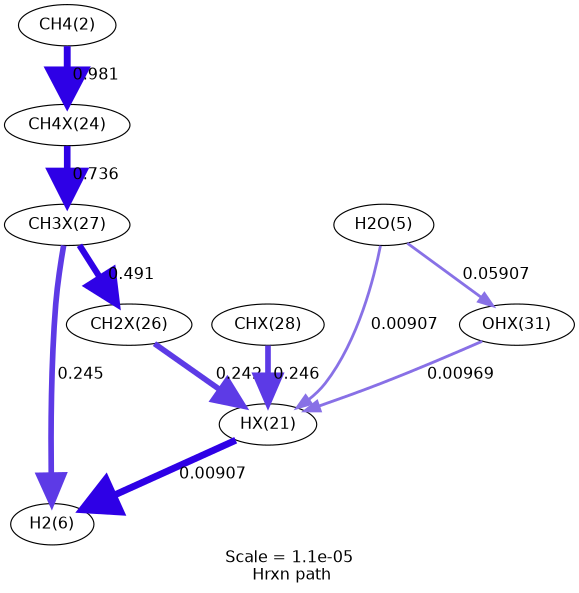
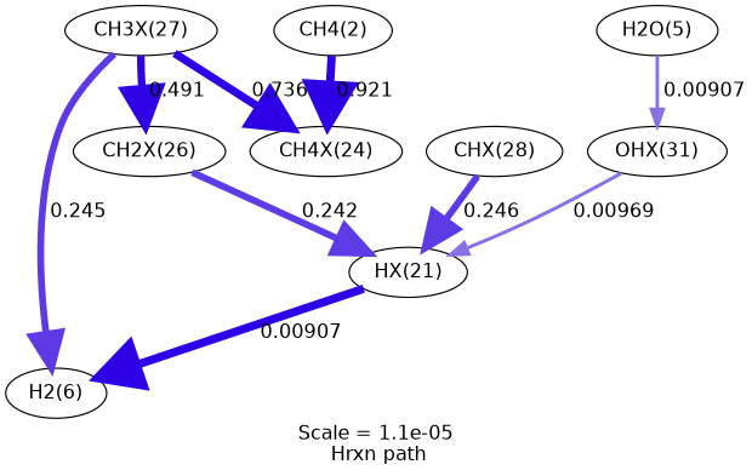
  digraph {
    fontname=Helvetica
    label="Scale = 1.1e-05\l Hrxn path"
    node [fontname=Helvetica]
    edge [arrowsize=2.47 color="0.7, 0.509, 0.9" fontname=Helvetica penwidth=4.94]
    n1 [label="HX(21)"]
    n2 [label="H2(6)"]
    n3 [label="CH3X(27)"]
    n4 [label="CH2X(26)"]
    n5 [label="CHX(28)"]
    n6 [label="OHX(31)"]
    n7 [label="H2O(5)"]
    n8 [label="CH4X(24)"]
    n9 [label="CH4(2)"]
    n1 -> n2 [arrowsize=3 color="0.7, 1.5, 0.9" label=" 0.00907" penwidth=6]
    n3 -> n2 [color="0.7, 0.745, 0.9" label=" 0.245"]
    n3 -> n4 [arrowsize=2.73 color="0.7, 0.991, 0.9" label=" 0.491" penwidth=5.46]
    n4 -> n1 [arrowsize=2.46 color="0.7, 0.742, 0.9" label=" 0.242" penwidth=4.93]
    n5 -> n1 [color="0.7, 0.746, 0.9" label=" 0.246"]
    n6 -> n1 [arrowsize=1.25 color="0.7, 0.51, 0.9" label=" 0.00969" penwidth=2.5]
-   n7 -> n1 [arrowsize=1.22 label=" 0.00907" penwidth=2.45]
-   n7 -> n6 [arrowsize=1.22 label=" 0.05907" penwidth=2.45]
-   n8 -> n3 [arrowsize=2.88 color="0.7, 1.24, 0.9" label=" 0.736" penwidth=5.77]
-   n9 -> n8 [arrowsize=2.99 color="0.7, 1.48, 0.9" label=" 0.981" penwidth=5.99]
+   n7 -> n6 [arrowsize=1.22 label=" 0.00907" penwidth=2.45]
+   n3 -> n8 [arrowsize=2.88 color="0.7, 1.24, 0.9" label=" 0.736" penwidth=5.77]
+   n9 -> n8 [arrowsize=2.99 color="0.7, 1.48, 0.9" label=" 0.921" penwidth=5.99]
  }
